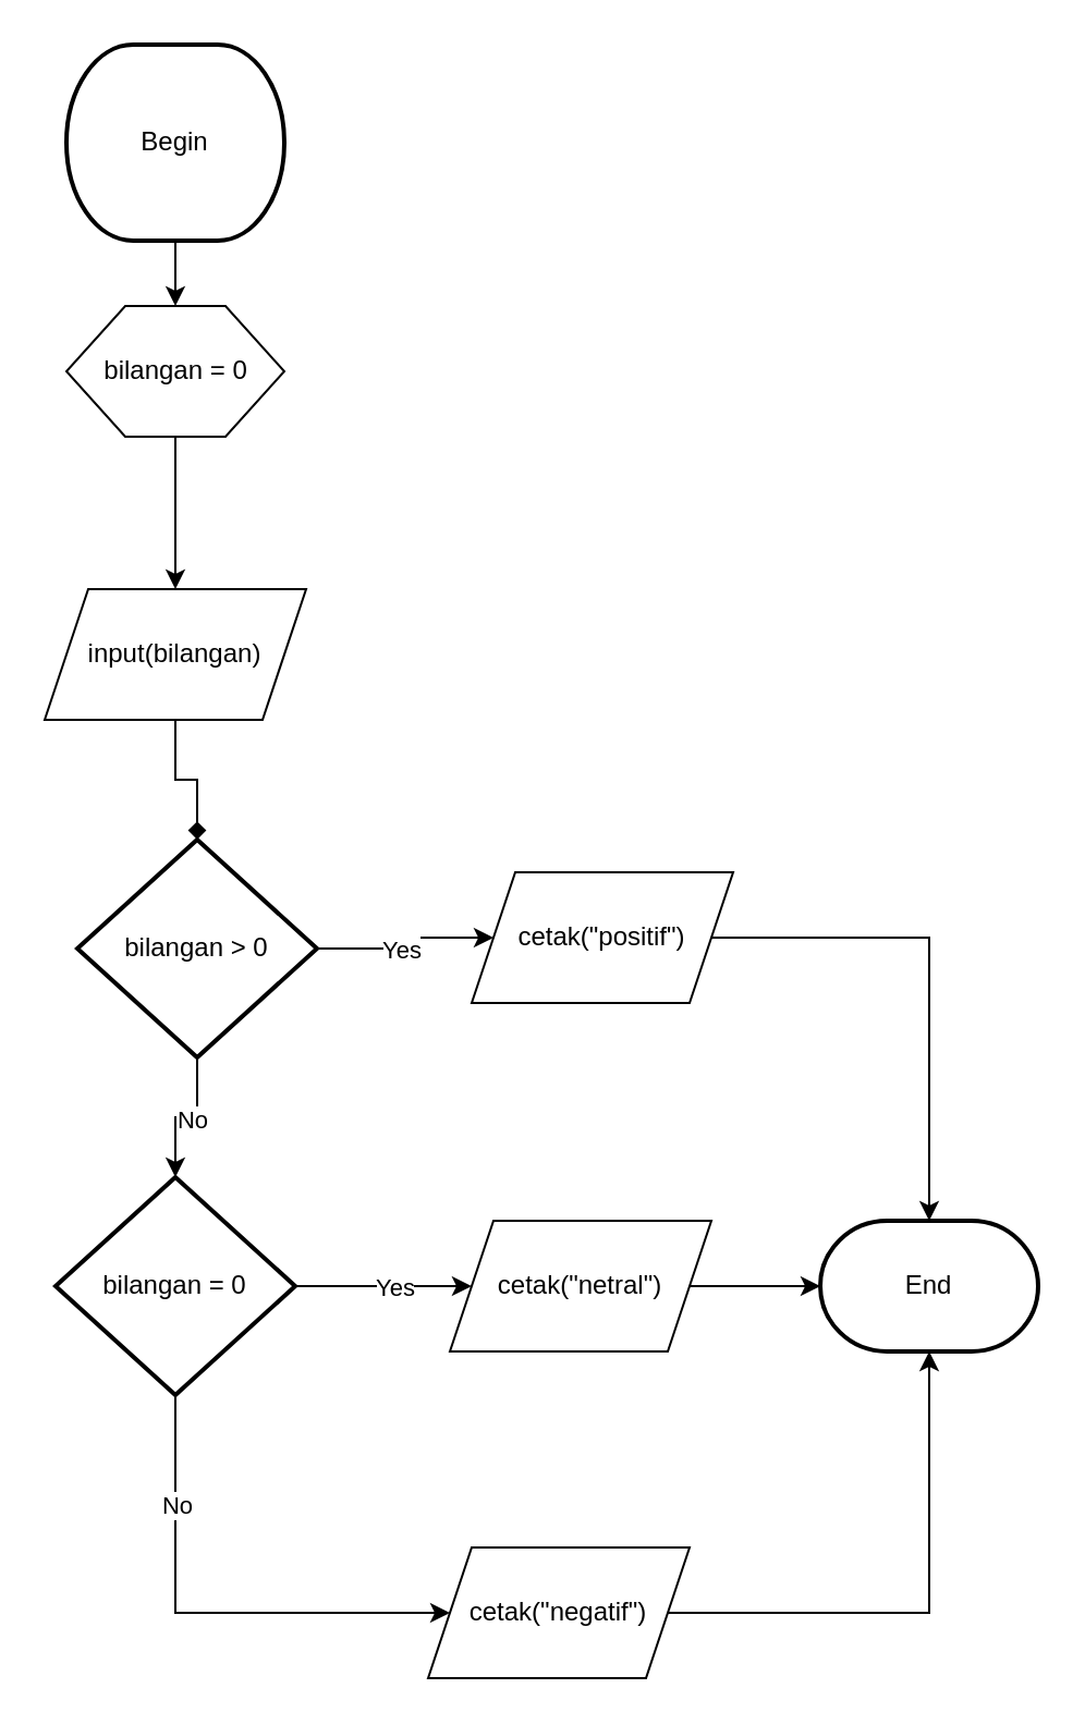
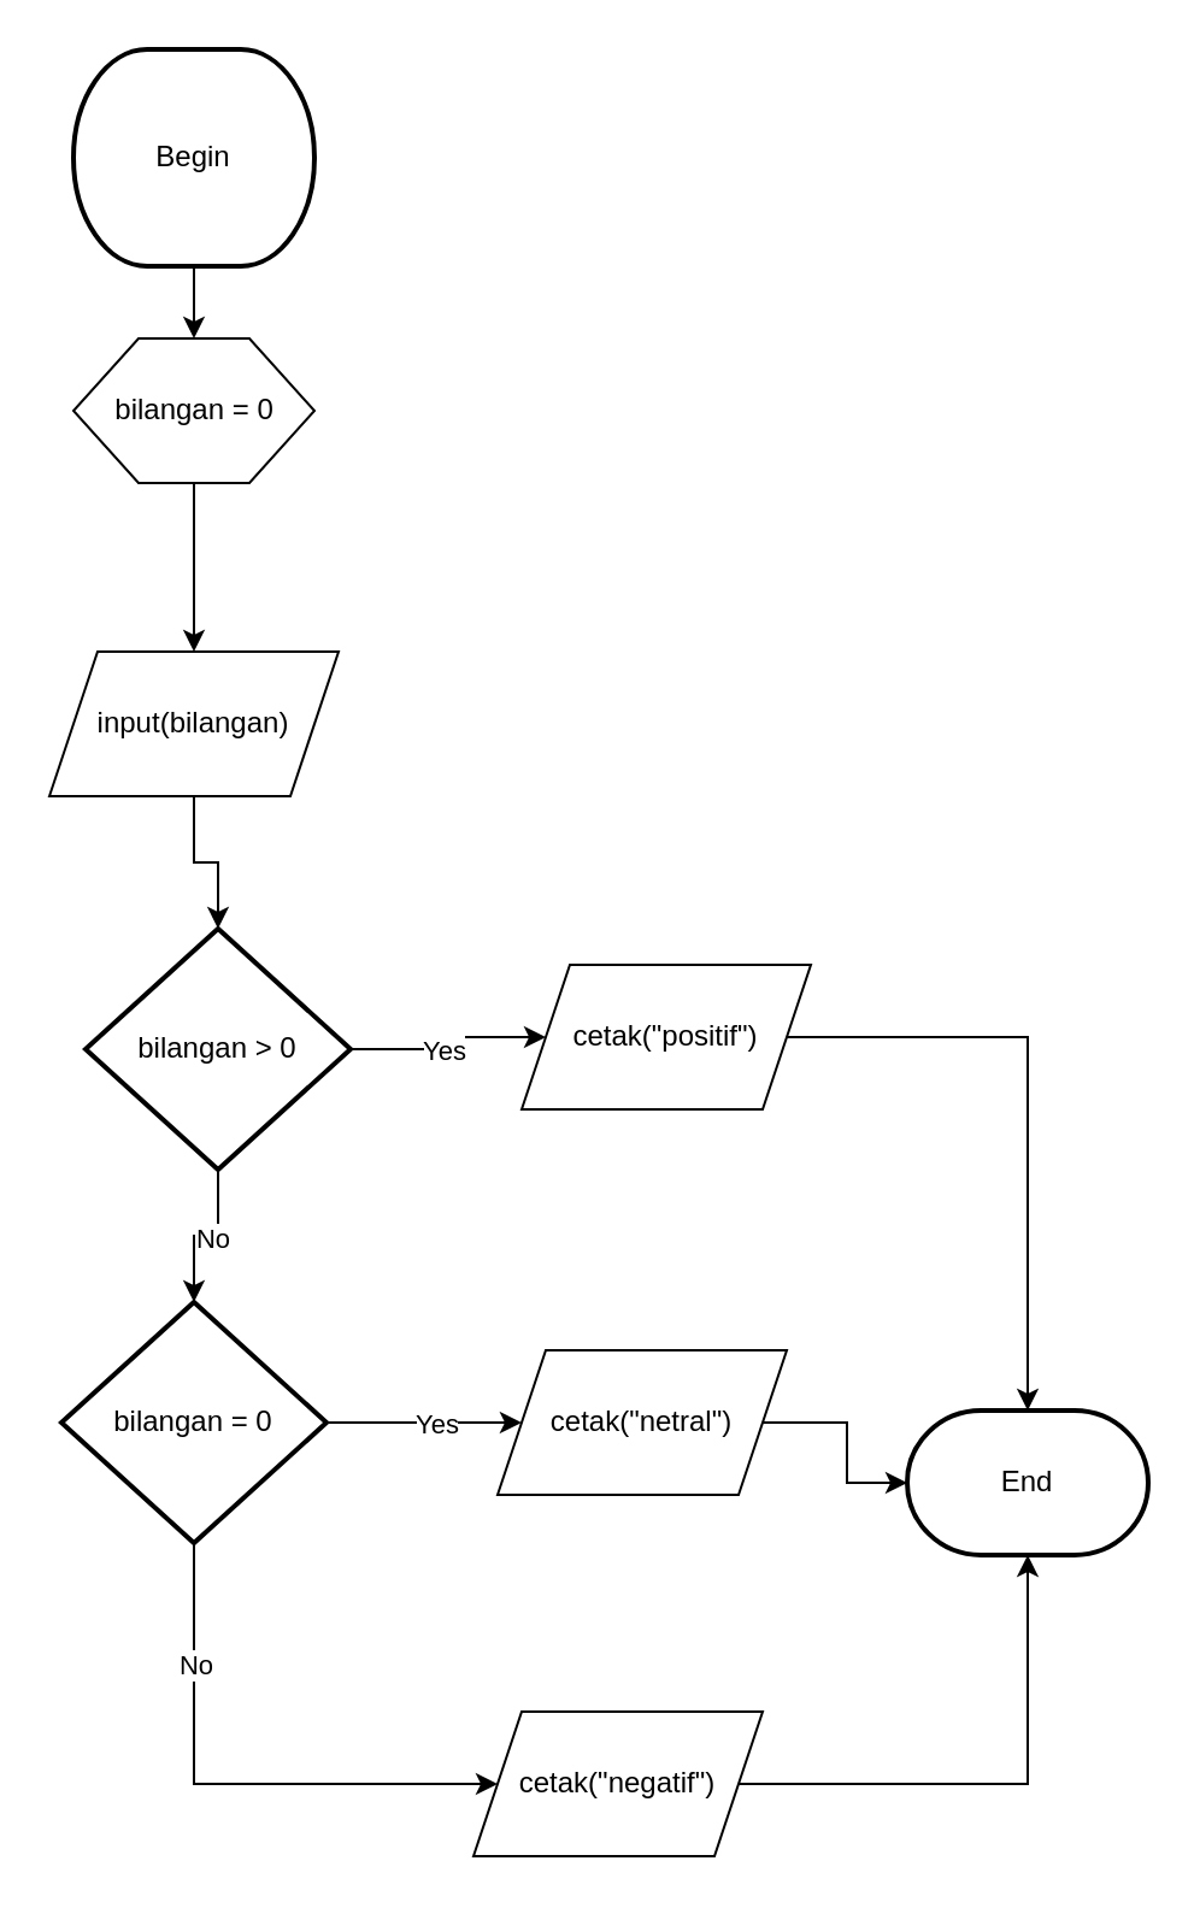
  <mxCell id="0" />
  <mxCell id="1" parent="0" />
  <mxCell id="2" style="edgeStyle=orthogonalEdgeStyle;rounded=0;orthogonalLoop=1;jettySize=auto;html=1;entryX=0.5;entryY=0;entryDx=0;entryDy=0;" edge="1" parent="1" source="3" target="4"><mxGeometry relative="1" as="geometry" /></mxCell>
  <mxCell id="3" value="Begin" style="strokeWidth=2;html=1;shape=mxgraph.flowchart.terminator;whiteSpace=wrap;" vertex="1" parent="1"><mxGeometry x="30" y="20" width="100" height="90" as="geometry" /></mxCell>
  <mxCell id="4" value="" style="verticalLabelPosition=bottom;verticalAlign=top;html=1;shape=hexagon;perimeter=hexagonPerimeter2;arcSize=6;size=0.27;" vertex="1" parent="1"><mxGeometry x="30" y="140" width="100" height="60" as="geometry" /></mxCell>
  <mxCell id="5" style="edgeStyle=orthogonalEdgeStyle;rounded=0;orthogonalLoop=1;jettySize=auto;html=1;entryX=0.5;entryY=0;entryDx=0;entryDy=0;exitX=0.5;exitY=1;exitDx=0;exitDy=0;" edge="1" parent="1" source="4" target="8"><mxGeometry relative="1" as="geometry" /></mxCell>
  <mxCell id="6" value="bilangan = 0" style="text;html=1;align=center;verticalAlign=middle;resizable=0;points=[];autosize=1;strokeColor=none;fillColor=none;" vertex="1" parent="1"><mxGeometry x="40" y="155" width="80" height="30" as="geometry" /></mxCell>
- <mxCell id="7" style="edgeStyle=orthogonalEdgeStyle;rounded=0;orthogonalLoop=1;jettySize=auto;html=1;endArrow=diamond;" edge="1" parent="1" source="8" target="13"><mxGeometry relative="1" as="geometry" /></mxCell>
+ <mxCell id="7" style="edgeStyle=orthogonalEdgeStyle;rounded=0;orthogonalLoop=1;jettySize=auto;html=1;" edge="1" parent="1" source="8" target="13"><mxGeometry relative="1" as="geometry" /></mxCell>
  <mxCell id="8" value="input(bilangan)" style="shape=parallelogram;perimeter=parallelogramPerimeter;whiteSpace=wrap;html=1;fixedSize=1;" vertex="1" parent="1"><mxGeometry x="20" y="270" width="120" height="60" as="geometry" /></mxCell>
  <mxCell id="9" style="edgeStyle=orthogonalEdgeStyle;rounded=0;orthogonalLoop=1;jettySize=auto;html=1;entryX=0.5;entryY=0;entryDx=0;entryDy=0;entryPerimeter=0;" edge="1" parent="1" source="13" target="18"><mxGeometry relative="1" as="geometry" /></mxCell>
  <mxCell id="10" value="No" style="edgeLabel;html=1;align=center;verticalAlign=middle;resizable=0;points=[];" vertex="1" connectable="0" parent="9"><mxGeometry x="-0.083" y="1" relative="1" as="geometry"><mxPoint as="offset" /></mxGeometry></mxCell>
  <mxCell id="11" style="edgeStyle=orthogonalEdgeStyle;rounded=0;orthogonalLoop=1;jettySize=auto;html=1;" edge="1" parent="1" source="13" target="20"><mxGeometry relative="1" as="geometry" /></mxCell>
  <mxCell id="12" value="Yes" style="edgeLabel;html=1;align=center;verticalAlign=middle;resizable=0;points=[];" vertex="1" connectable="0" parent="11"><mxGeometry x="-0.226" y="2" relative="1" as="geometry"><mxPoint x="5" y="2" as="offset" /></mxGeometry></mxCell>
  <mxCell id="13" value="bilangan &amp;gt; 0" style="strokeWidth=2;html=1;shape=mxgraph.flowchart.decision;whiteSpace=wrap;" vertex="1" parent="1"><mxGeometry x="35" y="385" width="110" height="100" as="geometry" /></mxCell>
  <mxCell id="14" style="edgeStyle=orthogonalEdgeStyle;rounded=0;orthogonalLoop=1;jettySize=auto;html=1;entryX=0;entryY=0.5;entryDx=0;entryDy=0;exitX=0.5;exitY=1;exitDx=0;exitDy=0;exitPerimeter=0;" edge="1" parent="1" source="18" target="24"><mxGeometry relative="1" as="geometry"><mxPoint x="80" y="700" as="targetPoint" /><Array as="points"><mxPoint x="80" y="740" /></Array></mxGeometry></mxCell>
  <mxCell id="15" value="No" style="edgeLabel;html=1;align=center;verticalAlign=middle;resizable=0;points=[];" vertex="1" connectable="0" parent="14"><mxGeometry x="-0.107" y="-1" relative="1" as="geometry"><mxPoint x="-1" y="-51" as="offset" /></mxGeometry></mxCell>
  <mxCell id="16" style="edgeStyle=orthogonalEdgeStyle;rounded=0;orthogonalLoop=1;jettySize=auto;html=1;entryX=0.083;entryY=0.5;entryDx=0;entryDy=0;entryPerimeter=0;" edge="1" parent="1" source="18" target="22"><mxGeometry relative="1" as="geometry"><Array as="points" /></mxGeometry></mxCell>
  <mxCell id="17" value="Yes" style="edgeLabel;html=1;align=center;verticalAlign=middle;resizable=0;points=[];" vertex="1" connectable="0" parent="16"><mxGeometry x="0.108" y="2" relative="1" as="geometry"><mxPoint y="2" as="offset" /></mxGeometry></mxCell>
  <mxCell id="18" value="bilangan = 0" style="strokeWidth=2;html=1;shape=mxgraph.flowchart.decision;whiteSpace=wrap;" vertex="1" parent="1"><mxGeometry x="25" y="540" width="110" height="100" as="geometry" /></mxCell>
  <mxCell id="19" style="edgeStyle=orthogonalEdgeStyle;rounded=0;orthogonalLoop=1;jettySize=auto;html=1;entryX=0.5;entryY=0;entryDx=0;entryDy=0;entryPerimeter=0;" edge="1" parent="1" source="20" target="25"><mxGeometry relative="1" as="geometry" /></mxCell>
  <mxCell id="20" value="cetak(&quot;positif&quot;)" style="shape=parallelogram;perimeter=parallelogramPerimeter;whiteSpace=wrap;html=1;fixedSize=1;" vertex="1" parent="1"><mxGeometry x="216" y="400" width="120" height="60" as="geometry" /></mxCell>
  <mxCell id="21" style="edgeStyle=orthogonalEdgeStyle;rounded=0;orthogonalLoop=1;jettySize=auto;html=1;entryX=0;entryY=0.5;entryDx=0;entryDy=0;entryPerimeter=0;" edge="1" parent="1" source="22" target="25"><mxGeometry relative="1" as="geometry" /></mxCell>
  <mxCell id="22" value="cetak(&quot;netral&quot;)" style="shape=parallelogram;perimeter=parallelogramPerimeter;whiteSpace=wrap;html=1;fixedSize=1;" vertex="1" parent="1"><mxGeometry x="206" y="560" width="120" height="60" as="geometry" /></mxCell>
  <mxCell id="23" style="edgeStyle=orthogonalEdgeStyle;rounded=0;orthogonalLoop=1;jettySize=auto;html=1;entryX=0.5;entryY=1;entryDx=0;entryDy=0;entryPerimeter=0;" edge="1" parent="1" source="24" target="25"><mxGeometry relative="1" as="geometry" /></mxCell>
  <mxCell id="24" value="cetak(&quot;negatif&quot;)" style="shape=parallelogram;perimeter=parallelogramPerimeter;whiteSpace=wrap;html=1;fixedSize=1;" vertex="1" parent="1"><mxGeometry x="196" y="710" width="120" height="60" as="geometry" /></mxCell>
- <mxCell id="25" value="End" style="strokeWidth=2;html=1;shape=mxgraph.flowchart.terminator;whiteSpace=wrap;" vertex="1" parent="1"><mxGeometry x="376" y="560" width="100" height="60" as="geometry" /></mxCell>
+ <mxCell id="25" value="End" style="strokeWidth=2;html=1;shape=mxgraph.flowchart.terminator;whiteSpace=wrap;" vertex="1" parent="1"><mxGeometry x="376" y="585" width="100" height="60" as="geometry" /></mxCell>
